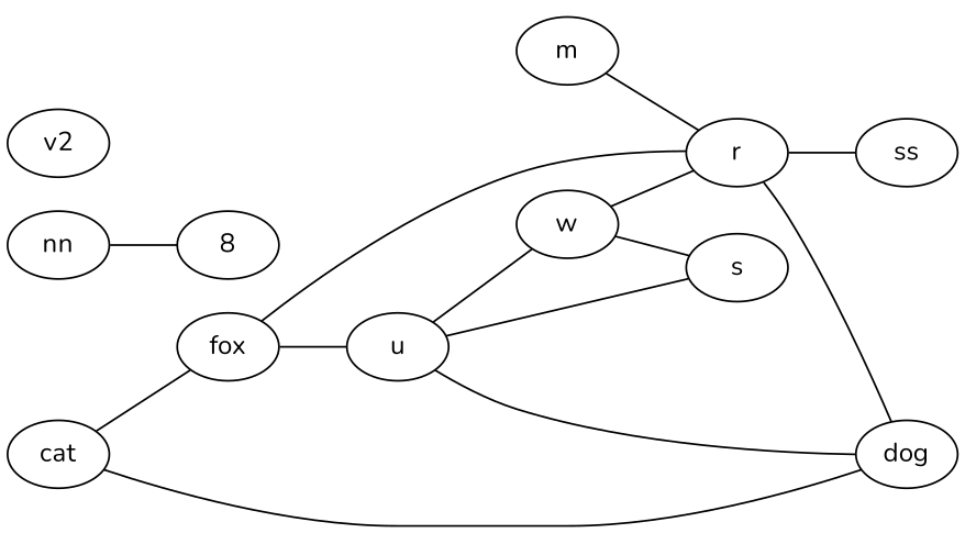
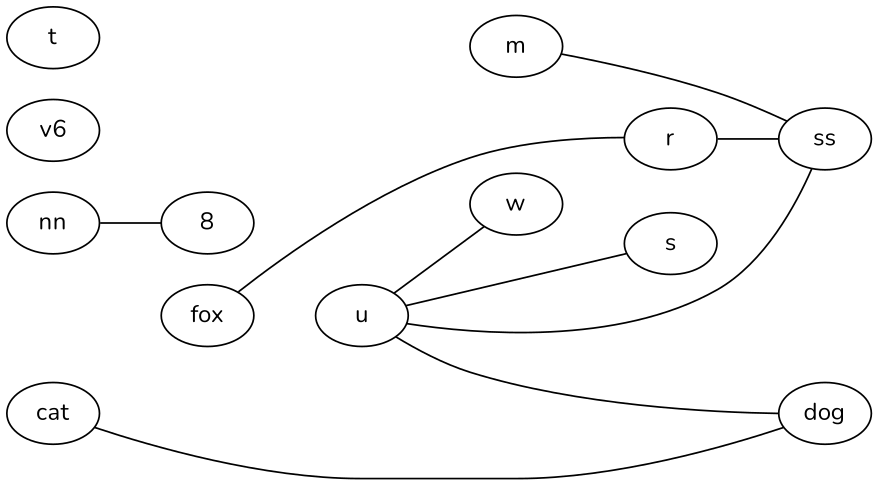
  graph {
    fontname=Nunito
    rankdir=LR
    node [fontname=Nunito]
    edge [fontname=Nunito]
    u
    w
    r
    s
    dog
    ss
    cat
    fox
    m
    n10 [label=8]
    nn
-   v2
+   v2 [label=v6]
+   t
    u -- w
-   w -- r
-   w -- s
-   r -- dog
    r -- ss
    s -- u
    dog -- u
-   fox -- u
+   ss -- u
    cat -- dog
-   cat -- fox
    fox -- r
-   m -- r
+   m -- ss
    nn -- n10
  }
